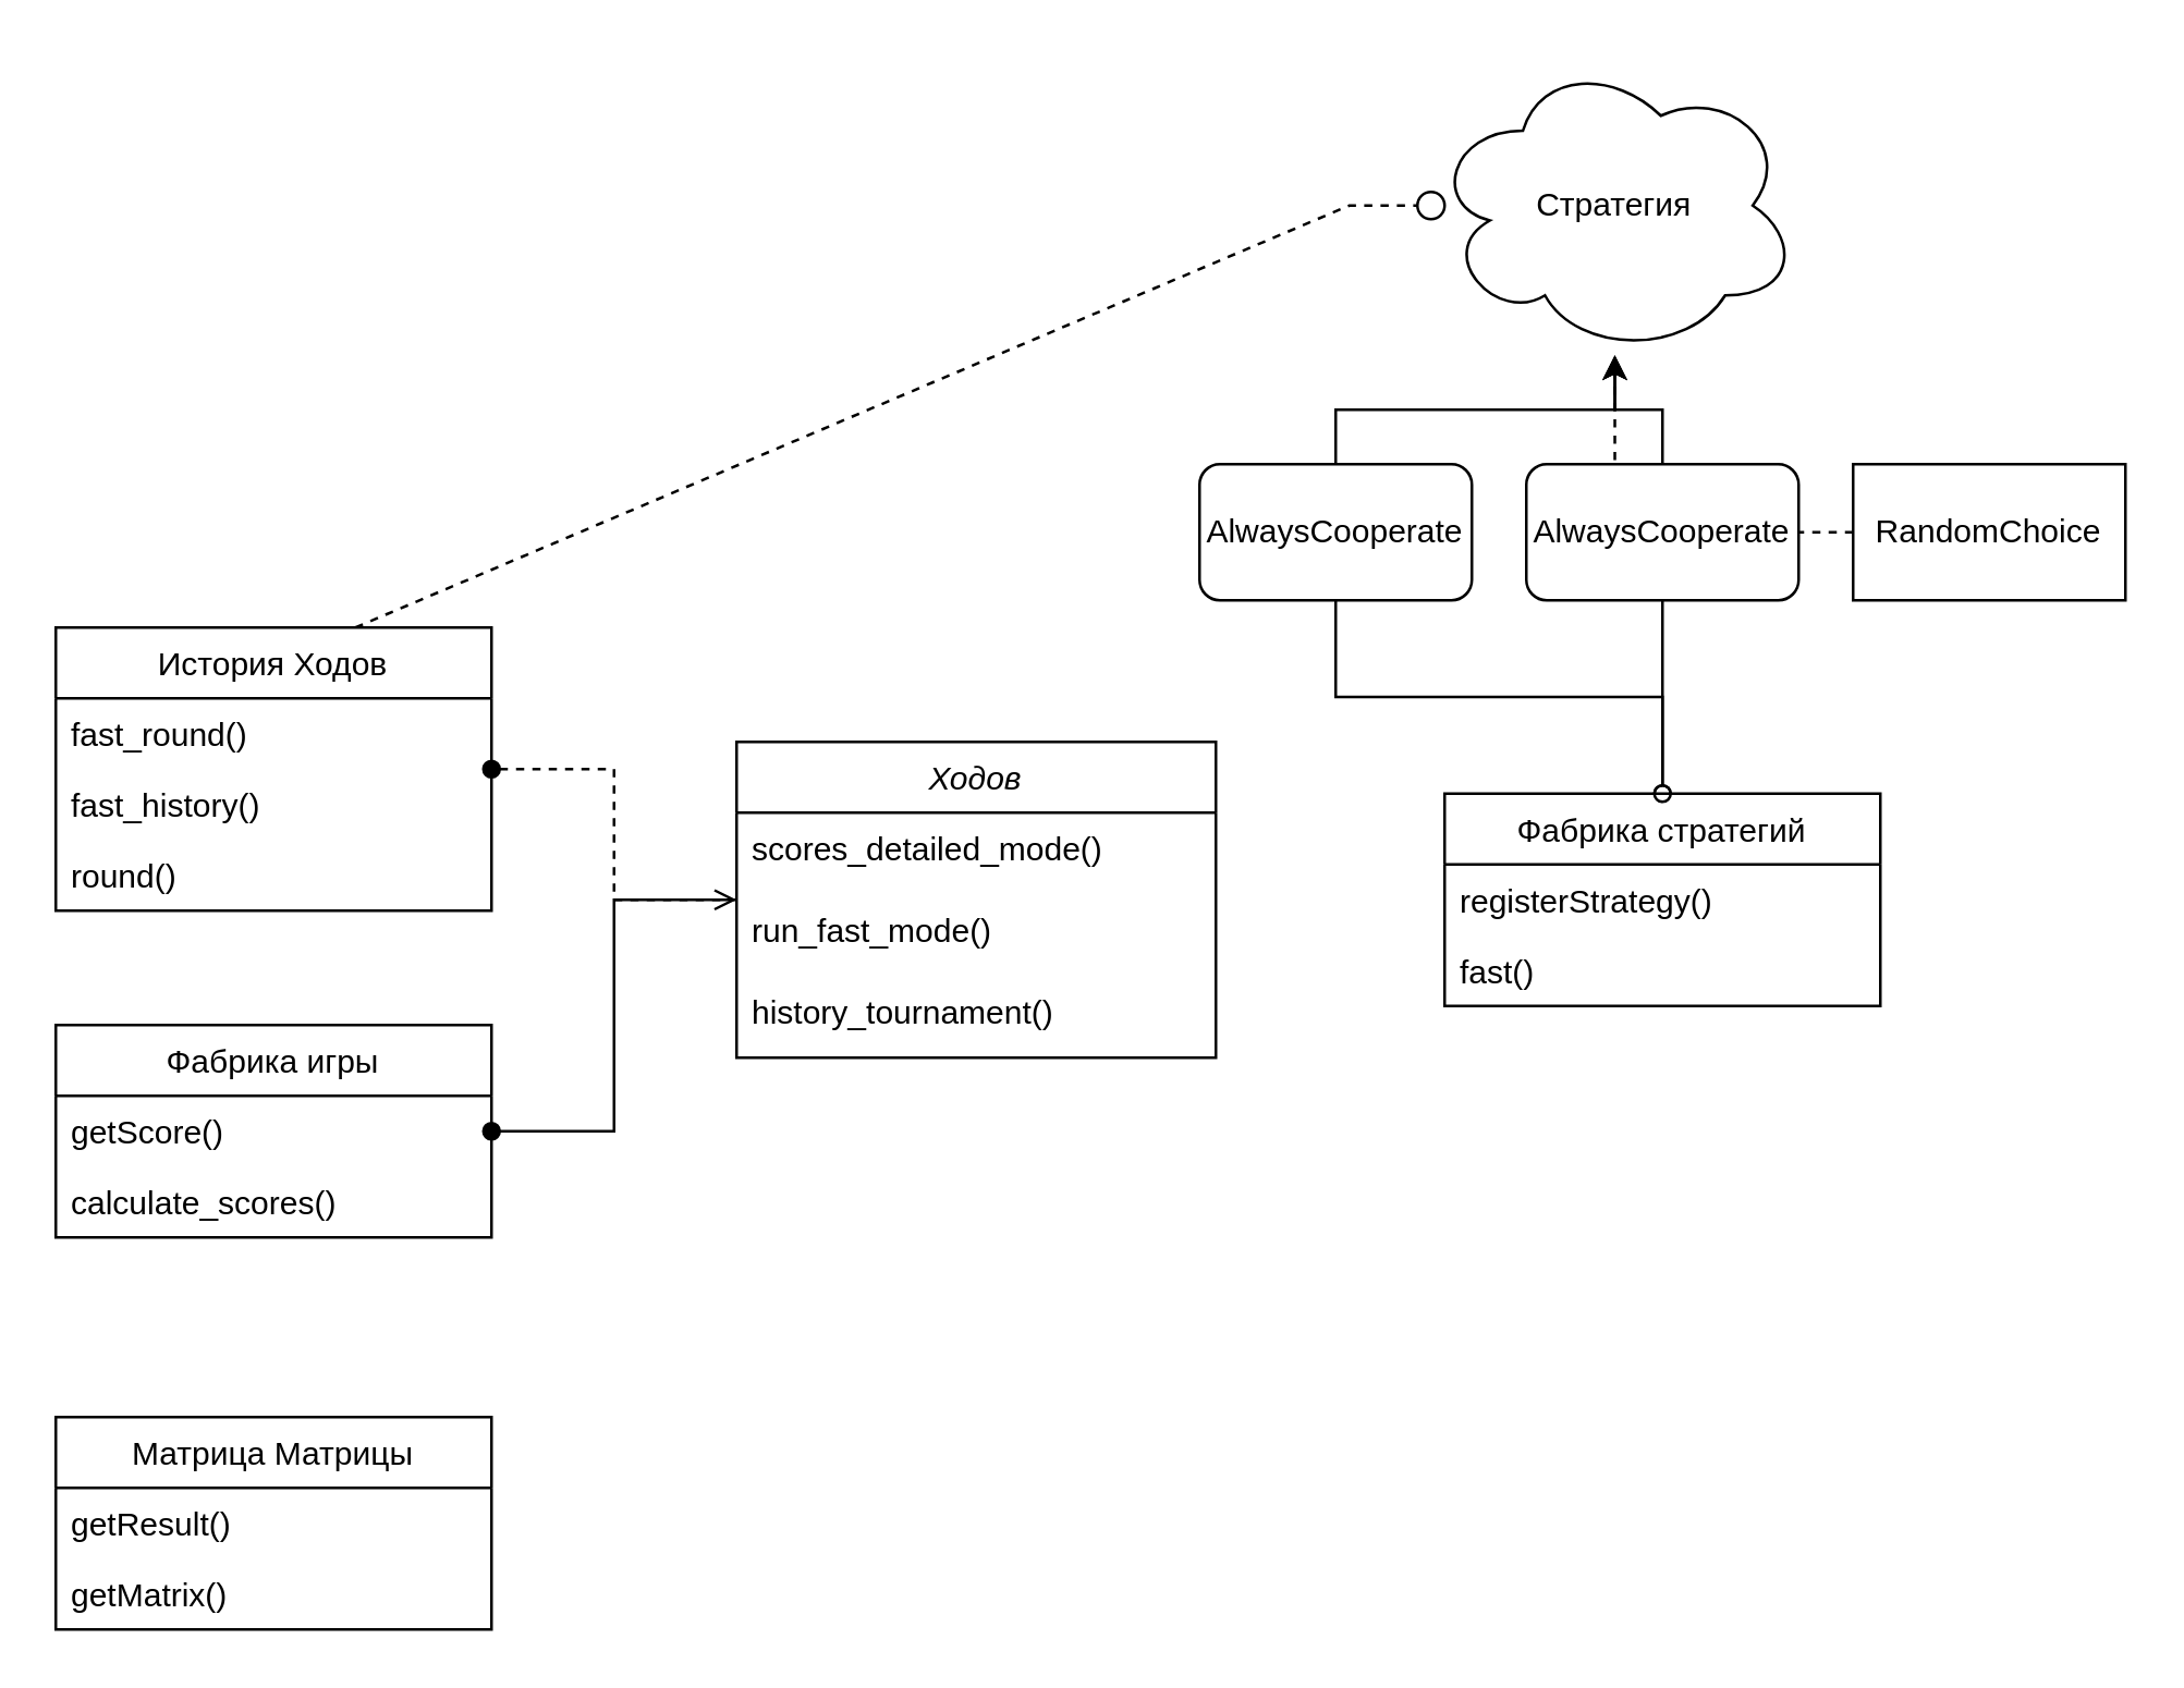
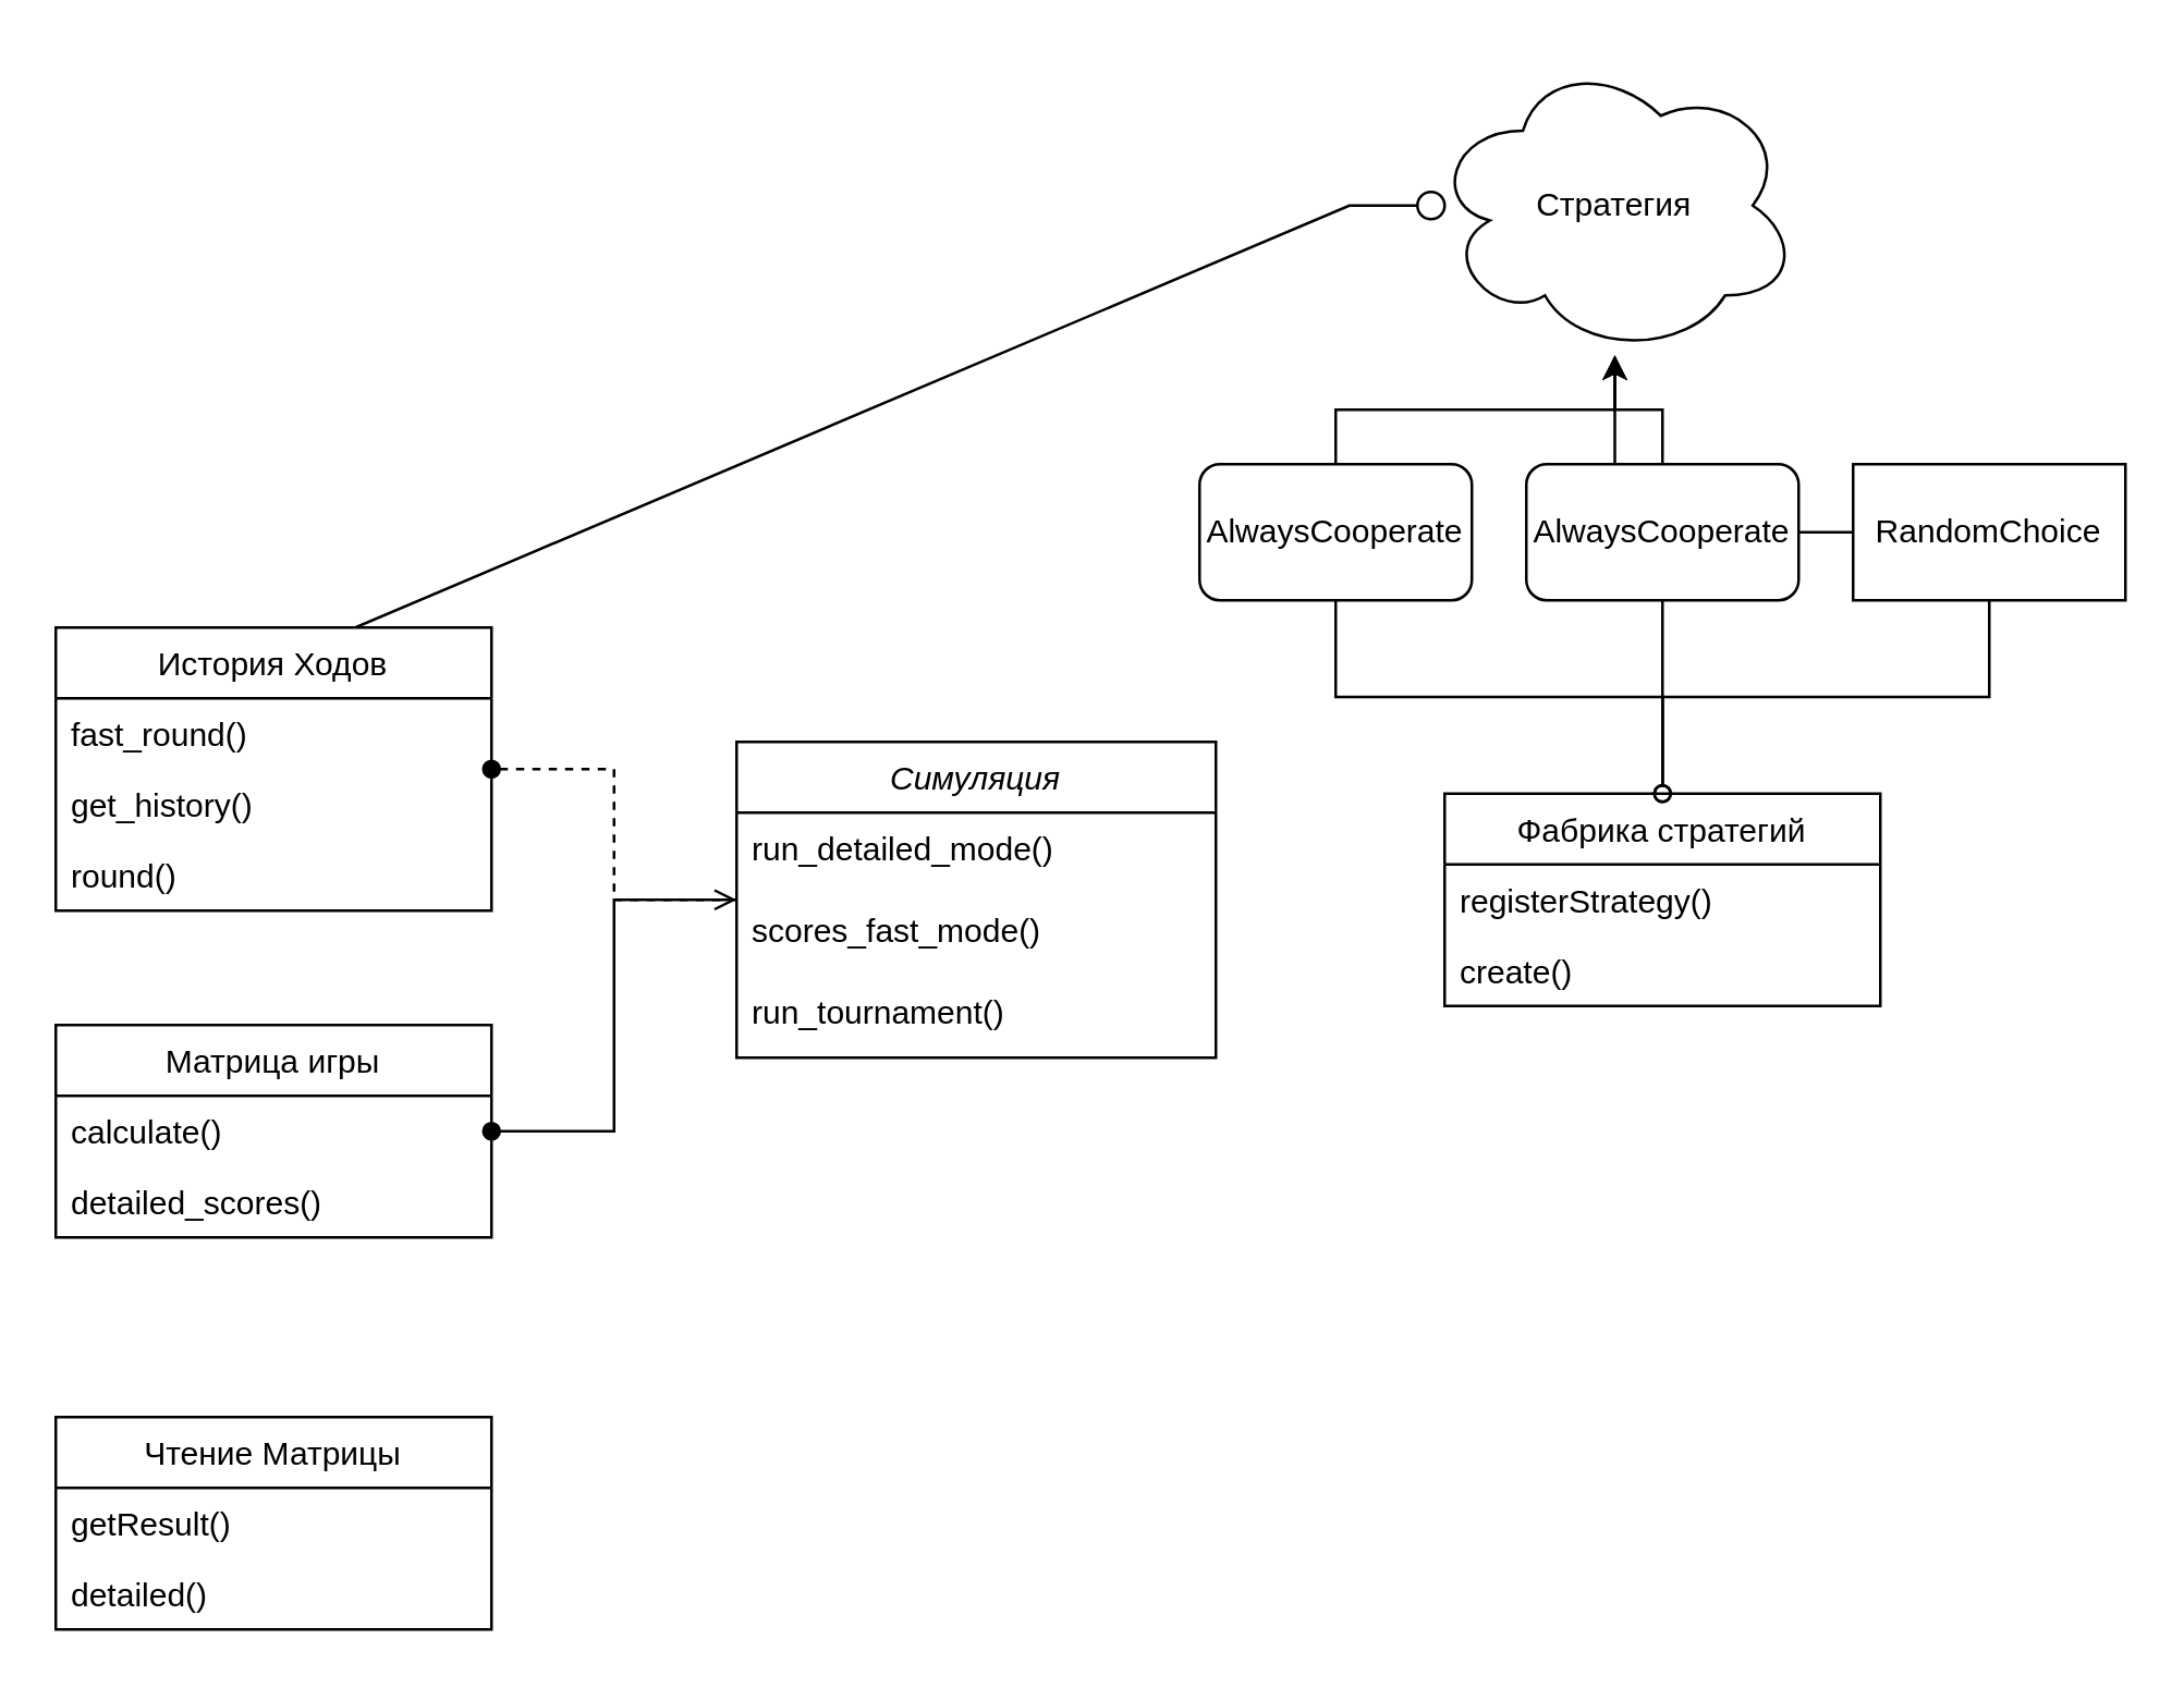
  <mxCell id="0" />
  <mxCell id="1" parent="0" />
  <mxCell id="2" style="edgeStyle=orthogonalEdgeStyle;rounded=0;orthogonalLoop=1;jettySize=auto;html=1;endArrow=oval;endFill=1;dashed=1;" edge="1" parent="1" source="3" target="12"><mxGeometry relative="1" as="geometry" /></mxCell>
- <mxCell id="3" value="Ходов" style="swimlane;fontStyle=2;align=center;verticalAlign=top;childLayout=stackLayout;horizontal=1;startSize=26;horizontalStack=0;resizeParent=1;resizeLast=0;collapsible=1;marginBottom=0;rounded=0;shadow=0;strokeWidth=1;" parent="1" vertex="1"><mxGeometry x="270" y="272" width="176" height="116" as="geometry"><mxRectangle x="230" y="140" width="160" height="26" as="alternateBounds" /></mxGeometry></mxCell>
- <mxCell id="4" value="scores_detailed_mode()" style="text;align=left;verticalAlign=top;spacingLeft=4;spacingRight=4;overflow=hidden;rotatable=0;points=[[0,0.5],[1,0.5]];portConstraint=eastwest;" parent="3" vertex="1"><mxGeometry y="26" width="176" height="30" as="geometry" /></mxCell>
- <mxCell id="5" value="run_fast_mode()" style="text;align=left;verticalAlign=top;spacingLeft=4;spacingRight=4;overflow=hidden;rotatable=0;points=[[0,0.5],[1,0.5]];portConstraint=eastwest;rounded=0;shadow=0;html=0;" parent="3" vertex="1"><mxGeometry y="56" width="176" height="30" as="geometry" /></mxCell>
- <mxCell id="6" value="history_tournament()" style="text;align=left;verticalAlign=top;spacingLeft=4;spacingRight=4;overflow=hidden;rotatable=0;points=[[0,0.5],[1,0.5]];portConstraint=eastwest;rounded=0;shadow=0;html=0;" parent="3" vertex="1"><mxGeometry y="86" width="176" height="30" as="geometry" /></mxCell>
+ <mxCell id="3" value="Симуляция" style="swimlane;fontStyle=2;align=center;verticalAlign=top;childLayout=stackLayout;horizontal=1;startSize=26;horizontalStack=0;resizeParent=1;resizeLast=0;collapsible=1;marginBottom=0;rounded=0;shadow=0;strokeWidth=1;" parent="1" vertex="1"><mxGeometry x="270" y="272" width="176" height="116" as="geometry"><mxRectangle x="230" y="140" width="160" height="26" as="alternateBounds" /></mxGeometry></mxCell>
+ <mxCell id="4" value="run_detailed_mode()" style="text;align=left;verticalAlign=top;spacingLeft=4;spacingRight=4;overflow=hidden;rotatable=0;points=[[0,0.5],[1,0.5]];portConstraint=eastwest;" parent="3" vertex="1"><mxGeometry y="26" width="176" height="30" as="geometry" /></mxCell>
+ <mxCell id="5" value="scores_fast_mode()" style="text;align=left;verticalAlign=top;spacingLeft=4;spacingRight=4;overflow=hidden;rotatable=0;points=[[0,0.5],[1,0.5]];portConstraint=eastwest;rounded=0;shadow=0;html=0;" parent="3" vertex="1"><mxGeometry y="56" width="176" height="30" as="geometry" /></mxCell>
+ <mxCell id="6" value="run_tournament()" style="text;align=left;verticalAlign=top;spacingLeft=4;spacingRight=4;overflow=hidden;rotatable=0;points=[[0,0.5],[1,0.5]];portConstraint=eastwest;rounded=0;shadow=0;html=0;" parent="3" vertex="1"><mxGeometry y="86" width="176" height="30" as="geometry" /></mxCell>
  <mxCell id="7" style="edgeStyle=orthogonalEdgeStyle;rounded=0;orthogonalLoop=1;jettySize=auto;html=1;endArrow=open;endFill=0;startArrow=oval;startFill=1;" edge="1" parent="1" source="8" target="3"><mxGeometry relative="1" as="geometry" /></mxCell>
- <mxCell id="8" value="Фабрика игры" style="swimlane;fontStyle=0;align=center;verticalAlign=top;childLayout=stackLayout;horizontal=1;startSize=26;horizontalStack=0;resizeParent=1;resizeLast=0;collapsible=1;marginBottom=0;rounded=0;shadow=0;strokeWidth=1;" parent="1" vertex="1"><mxGeometry x="20" y="376" width="160" height="78" as="geometry"><mxRectangle x="130" y="380" width="160" height="26" as="alternateBounds" /></mxGeometry></mxCell>
- <mxCell id="9" value="getScore()" style="text;align=left;verticalAlign=top;spacingLeft=4;spacingRight=4;overflow=hidden;rotatable=0;points=[[0,0.5],[1,0.5]];portConstraint=eastwest;" parent="8" vertex="1"><mxGeometry y="26" width="160" height="26" as="geometry" /></mxCell>
- <mxCell id="10" value="calculate_scores()" style="text;align=left;verticalAlign=top;spacingLeft=4;spacingRight=4;overflow=hidden;rotatable=0;points=[[0,0.5],[1,0.5]];portConstraint=eastwest;rounded=0;shadow=0;html=0;" parent="8" vertex="1"><mxGeometry y="52" width="160" height="26" as="geometry" /></mxCell>
- <mxCell id="11" style="edgeStyle=entityRelationEdgeStyle;rounded=0;orthogonalLoop=1;jettySize=auto;html=1;endArrow=oval;endFill=0;endSize=10;startSize=10;exitX=0.5;exitY=0;exitDx=0;exitDy=0;dashed=1;" edge="1" parent="1" source="12" target="25"><mxGeometry relative="1" as="geometry"><mxPoint x="100" y="50" as="targetPoint" /></mxGeometry></mxCell>
+ <mxCell id="8" value="Матрица игры" style="swimlane;fontStyle=0;align=center;verticalAlign=top;childLayout=stackLayout;horizontal=1;startSize=26;horizontalStack=0;resizeParent=1;resizeLast=0;collapsible=1;marginBottom=0;rounded=0;shadow=0;strokeWidth=1;" parent="1" vertex="1"><mxGeometry x="20" y="376" width="160" height="78" as="geometry"><mxRectangle x="130" y="380" width="160" height="26" as="alternateBounds" /></mxGeometry></mxCell>
+ <mxCell id="9" value="calculate()" style="text;align=left;verticalAlign=top;spacingLeft=4;spacingRight=4;overflow=hidden;rotatable=0;points=[[0,0.5],[1,0.5]];portConstraint=eastwest;" parent="8" vertex="1"><mxGeometry y="26" width="160" height="26" as="geometry" /></mxCell>
+ <mxCell id="10" value="detailed_scores()" style="text;align=left;verticalAlign=top;spacingLeft=4;spacingRight=4;overflow=hidden;rotatable=0;points=[[0,0.5],[1,0.5]];portConstraint=eastwest;rounded=0;shadow=0;html=0;" parent="8" vertex="1"><mxGeometry y="52" width="160" height="26" as="geometry" /></mxCell>
+ <mxCell id="11" style="edgeStyle=entityRelationEdgeStyle;rounded=0;orthogonalLoop=1;jettySize=auto;html=1;endArrow=oval;endFill=0;endSize=10;startSize=10;exitX=0.5;exitY=0;exitDx=0;exitDy=0;" edge="1" parent="1" source="12" target="25"><mxGeometry relative="1" as="geometry"><mxPoint x="100" y="50" as="targetPoint" /></mxGeometry></mxCell>
  <mxCell id="12" value="История Ходов" style="swimlane;fontStyle=0;align=center;verticalAlign=top;childLayout=stackLayout;horizontal=1;startSize=26;horizontalStack=0;resizeParent=1;resizeLast=0;collapsible=1;marginBottom=0;rounded=0;shadow=0;strokeWidth=1;" parent="1" vertex="1"><mxGeometry x="20" y="230" width="160" height="104" as="geometry"><mxRectangle x="340" y="380" width="170" height="26" as="alternateBounds" /></mxGeometry></mxCell>
  <mxCell id="13" value="fast_round()" style="text;align=left;verticalAlign=top;spacingLeft=4;spacingRight=4;overflow=hidden;rotatable=0;points=[[0,0.5],[1,0.5]];portConstraint=eastwest;" parent="12" vertex="1"><mxGeometry y="26" width="160" height="26" as="geometry" /></mxCell>
- <mxCell id="14" value="fast_history()" style="text;align=left;verticalAlign=top;spacingLeft=4;spacingRight=4;overflow=hidden;rotatable=0;points=[[0,0.5],[1,0.5]];portConstraint=eastwest;" vertex="1" parent="12"><mxGeometry y="52" width="160" height="26" as="geometry" /></mxCell>
+ <mxCell id="14" value="get_history()" style="text;align=left;verticalAlign=top;spacingLeft=4;spacingRight=4;overflow=hidden;rotatable=0;points=[[0,0.5],[1,0.5]];portConstraint=eastwest;" vertex="1" parent="12"><mxGeometry y="52" width="160" height="26" as="geometry" /></mxCell>
  <mxCell id="15" value="round()" style="text;align=left;verticalAlign=top;spacingLeft=4;spacingRight=4;overflow=hidden;rotatable=0;points=[[0,0.5],[1,0.5]];portConstraint=eastwest;" vertex="1" parent="12"><mxGeometry y="78" width="160" height="26" as="geometry" /></mxCell>
  <mxCell id="16" style="edgeStyle=orthogonalEdgeStyle;rounded=0;orthogonalLoop=1;jettySize=auto;html=1;endArrow=none;endFill=0;startArrow=oval;startFill=0;" edge="1" parent="1" source="17" target="20"><mxGeometry relative="1" as="geometry" /></mxCell>
  <mxCell id="17" value="Фабрика стратегий" style="swimlane;fontStyle=0;align=center;verticalAlign=top;childLayout=stackLayout;horizontal=1;startSize=26;horizontalStack=0;resizeParent=1;resizeLast=0;collapsible=1;marginBottom=0;rounded=0;shadow=0;strokeWidth=1;" parent="1" vertex="1"><mxGeometry x="530" y="291" width="160" height="78" as="geometry"><mxRectangle x="550" y="140" width="160" height="26" as="alternateBounds" /></mxGeometry></mxCell>
  <mxCell id="18" value="registerStrategy()" style="text;align=left;verticalAlign=top;spacingLeft=4;spacingRight=4;overflow=hidden;rotatable=0;points=[[0,0.5],[1,0.5]];portConstraint=eastwest;" parent="17" vertex="1"><mxGeometry y="26" width="160" height="26" as="geometry" /></mxCell>
- <mxCell id="19" value="fast()" style="text;align=left;verticalAlign=top;spacingLeft=4;spacingRight=4;overflow=hidden;rotatable=0;points=[[0,0.5],[1,0.5]];portConstraint=eastwest;rounded=0;shadow=0;html=0;" parent="17" vertex="1"><mxGeometry y="52" width="160" height="26" as="geometry" /></mxCell>
+ <mxCell id="19" value="create()" style="text;align=left;verticalAlign=top;spacingLeft=4;spacingRight=4;overflow=hidden;rotatable=0;points=[[0,0.5],[1,0.5]];portConstraint=eastwest;rounded=0;shadow=0;html=0;" parent="17" vertex="1"><mxGeometry y="52" width="160" height="26" as="geometry" /></mxCell>
  <mxCell id="20" value="AlwaysCooperate" style="rounded=1;whiteSpace=wrap;html=1;" vertex="1" parent="1"><mxGeometry x="440" y="170" width="100" height="50" as="geometry" /></mxCell>
- <mxCell id="22" style="edgeStyle=orthogonalEdgeStyle;rounded=0;orthogonalLoop=1;jettySize=auto;html=1;dashed=1;" edge="1" parent="1" source="23" target="25"><mxGeometry relative="1" as="geometry" /></mxCell>
+ <mxCell id="21" style="edgeStyle=orthogonalEdgeStyle;rounded=0;orthogonalLoop=1;jettySize=auto;html=1;endArrow=oval;endFill=0;" edge="1" parent="1" source="23" target="17"><mxGeometry relative="1" as="geometry" /></mxCell>
+ <mxCell id="22" style="edgeStyle=orthogonalEdgeStyle;rounded=0;orthogonalLoop=1;jettySize=auto;html=1;" edge="1" parent="1" source="23" target="25"><mxGeometry relative="1" as="geometry" /></mxCell>
  <mxCell id="23" value="RandomChoice" style="whiteSpace=wrap;html=1;rounded=0;" vertex="1" parent="1"><mxGeometry x="680" y="170" width="100" height="50" as="geometry" /></mxCell>
  <mxCell id="24" style="edgeStyle=orthogonalEdgeStyle;rounded=0;orthogonalLoop=1;jettySize=auto;html=1;entryX=0.5;entryY=0;entryDx=0;entryDy=0;startArrow=classic;startFill=1;endArrow=none;endFill=0;" edge="1" parent="1" source="25" target="20"><mxGeometry relative="1" as="geometry" /></mxCell>
  <mxCell id="25" value="Стратегия" style="ellipse;shape=cloud;whiteSpace=wrap;html=1;" vertex="1" parent="1"><mxGeometry x="525" y="20" width="135" height="110" as="geometry" /></mxCell>
  <mxCell id="26" style="edgeStyle=orthogonalEdgeStyle;rounded=0;orthogonalLoop=1;jettySize=auto;html=1;endArrow=oval;endFill=0;" edge="1" parent="1" source="27" target="17"><mxGeometry relative="1" as="geometry" /></mxCell>
  <mxCell id="27" value="AlwaysCooperate" style="rounded=1;whiteSpace=wrap;html=1;" vertex="1" parent="1"><mxGeometry x="560" y="170" width="100" height="50" as="geometry" /></mxCell>
  <mxCell id="28" style="edgeStyle=orthogonalEdgeStyle;rounded=0;orthogonalLoop=1;jettySize=auto;html=1;entryX=0.5;entryY=0;entryDx=0;entryDy=0;endArrow=none;endFill=0;startArrow=classic;startFill=1;" edge="1" parent="1" source="25" target="27"><mxGeometry relative="1" as="geometry" /></mxCell>
- <mxCell id="29" value="Матрица Матрицы" style="swimlane;fontStyle=0;align=center;verticalAlign=top;childLayout=stackLayout;horizontal=1;startSize=26;horizontalStack=0;resizeParent=1;resizeLast=0;collapsible=1;marginBottom=0;rounded=0;shadow=0;strokeWidth=1;" vertex="1" parent="1"><mxGeometry x="20" y="520" width="160" height="78" as="geometry"><mxRectangle x="130" y="380" width="160" height="26" as="alternateBounds" /></mxGeometry></mxCell>
+ <mxCell id="29" value="Чтение Матрицы" style="swimlane;fontStyle=0;align=center;verticalAlign=top;childLayout=stackLayout;horizontal=1;startSize=26;horizontalStack=0;resizeParent=1;resizeLast=0;collapsible=1;marginBottom=0;rounded=0;shadow=0;strokeWidth=1;" vertex="1" parent="1"><mxGeometry x="20" y="520" width="160" height="78" as="geometry"><mxRectangle x="130" y="380" width="160" height="26" as="alternateBounds" /></mxGeometry></mxCell>
  <mxCell id="30" value="getResult()" style="text;align=left;verticalAlign=top;spacingLeft=4;spacingRight=4;overflow=hidden;rotatable=0;points=[[0,0.5],[1,0.5]];portConstraint=eastwest;" vertex="1" parent="29"><mxGeometry y="26" width="160" height="26" as="geometry" /></mxCell>
- <mxCell id="31" value="getMatrix()" style="text;align=left;verticalAlign=top;spacingLeft=4;spacingRight=4;overflow=hidden;rotatable=0;points=[[0,0.5],[1,0.5]];portConstraint=eastwest;rounded=0;shadow=0;html=0;" vertex="1" parent="29"><mxGeometry y="52" width="160" height="26" as="geometry" /></mxCell>
+ <mxCell id="31" value="detailed()" style="text;align=left;verticalAlign=top;spacingLeft=4;spacingRight=4;overflow=hidden;rotatable=0;points=[[0,0.5],[1,0.5]];portConstraint=eastwest;rounded=0;shadow=0;html=0;" vertex="1" parent="29"><mxGeometry y="52" width="160" height="26" as="geometry" /></mxCell>
